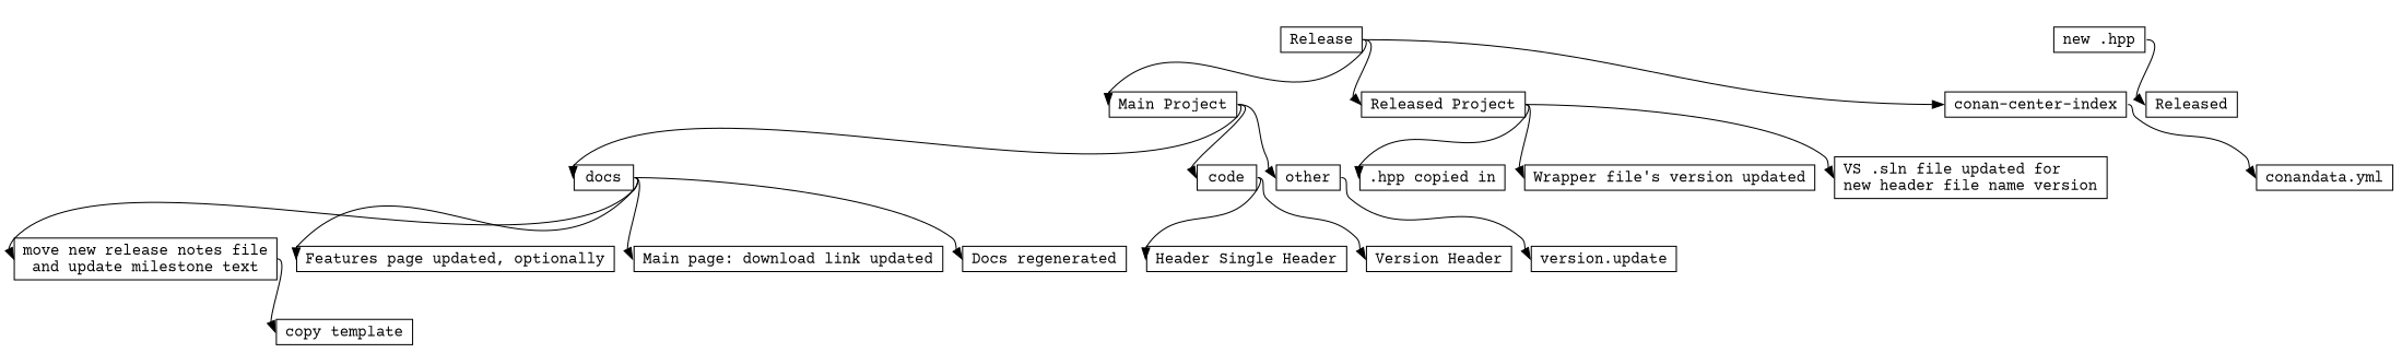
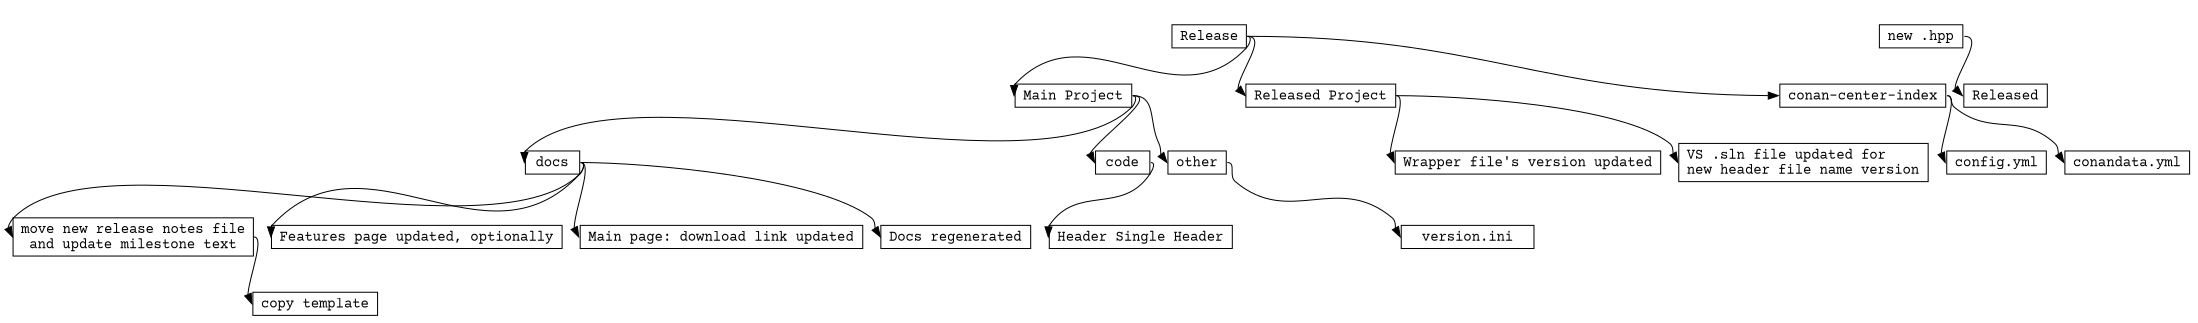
  digraph {
    fontname="Courier Prime"
    rankdir=TB
    node [fontname="Courier Prime" fontsize=14 shape=box]
    edge [fontname="Courier Prime" fontsize=14 headport=w tailport=e]
    Release [height=0.25]
    "Main Project" [height=0.25]
    n3 [height=0.25 label="Released Project"]
    "conan-center-index" [height=0.25]
    docs [height=0.25]
    code [height=0.25]
    other [height=0.25]
-   ".hpp copied in" [height=0.25]
    "Wrapper file's version updated" [height=0.25]
    "VS .sln file updated for\lnew header file name version" [height=0.25]
+   "config.yml" [height=0.25]
    "conandata.yml" [height=0.25]
    "move new release notes file\land update milestone text" [height=0.25]
    "Features page updated, optionally" [height=0.25]
    "Main page: download link updated" [height=0.25]
    "Docs regenerated" [height=0.25]
    n17 [height=0.25 label="Header Single Header"]
-   "Version Header" [height=0.25]
-   "version.ini" [height=0.25 label="version.update"]
+   "version.ini" [height=0.25]
    "copy template" [height=0.25]
    "new .hpp" [height=0.25]
    Released [height=0.25]
    Release -> "Main Project"
    Release -> n3
    Release -> "conan-center-index"
    "Main Project" -> docs
    "Main Project" -> code
    "Main Project" -> other
-   n3 -> ".hpp copied in"
    n3 -> "Wrapper file's version updated"
    n3 -> "VS .sln file updated for\lnew header file name version"
+   "conan-center-index" -> "config.yml"
    "conan-center-index" -> "conandata.yml"
    docs -> "move new release notes file\land update milestone text"
    docs -> "Features page updated, optionally"
    docs -> "Main page: download link updated"
    docs -> "Docs regenerated"
    code -> n17
-   code -> "Version Header"
    other -> "version.ini"
    "move new release notes file\land update milestone text" -> "copy template"
    "new .hpp" -> Released
  }
